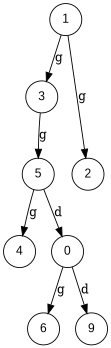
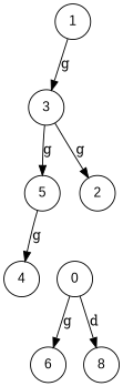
  digraph {
    node [fontname=Arial shape=circle]
    n1 [label=1]
    n2 [label=3]
    n3 [label=2]
    n4 [label=5]
    n5 [label=4]
    n6 [label=0]
    n7 [label=6]
-   n8 [label=9]
+   n8 [label=8]
    n1 -> n2 [label=g]
-   n1 -> n3 [label=g]
+   n2 -> n3 [label=g]
    n2 -> n4 [label=g]
    n4 -> n5 [label=g]
-   n4 -> n6 [label=d]
    n6 -> n7 [label=g]
    n6 -> n8 [label=d]
  }
